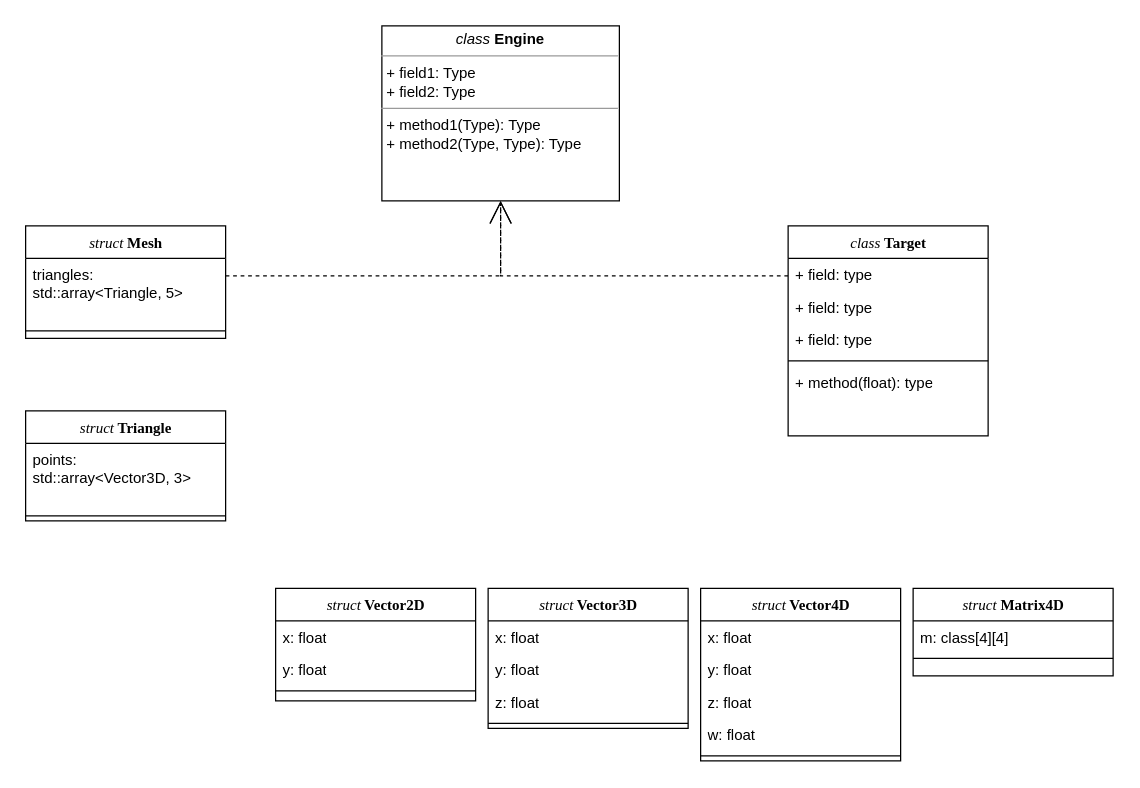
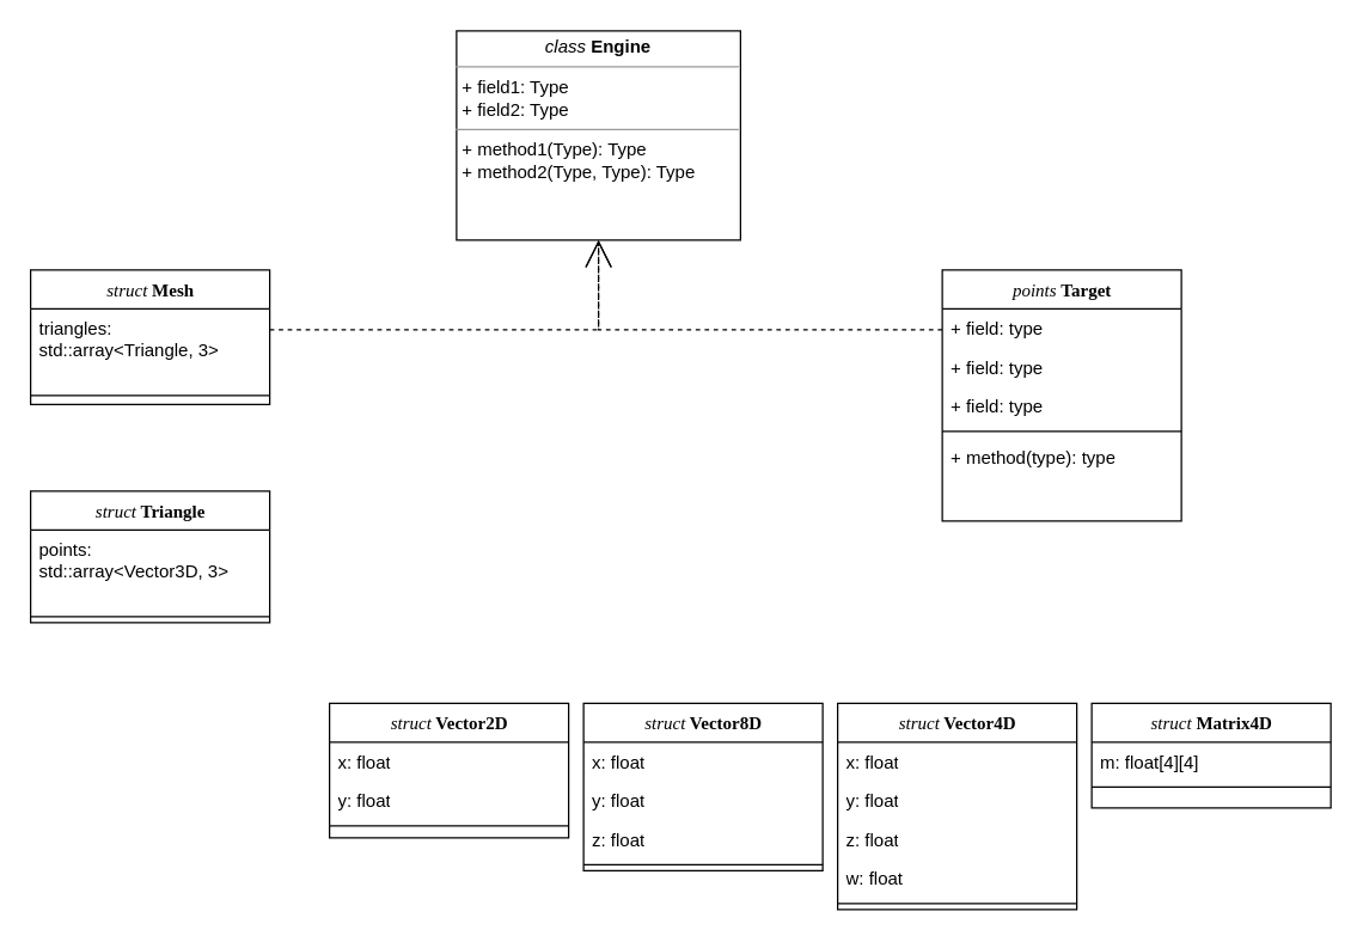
  <mxCell id="0" />
  <mxCell id="1" parent="0" />
  <mxCell id="2" style="edgeStyle=orthogonalEdgeStyle;rounded=0;html=1;dashed=1;labelBackgroundColor=none;startArrow=none;startFill=0;startSize=8;endArrow=open;endFill=0;endSize=16;fontFamily=Verdana;fontSize=12;" parent="1" source="3" target="17" edge="1"><mxGeometry relative="1" as="geometry"><Array as="points"><mxPoint x="400" y="220" /></Array></mxGeometry></mxCell>
- <mxCell id="3" value="&lt;i&gt;&lt;span style=&quot;font-weight: normal&quot;&gt;class&lt;/span&gt; &lt;/i&gt;Target" style="swimlane;html=1;fontStyle=1;align=center;verticalAlign=top;childLayout=stackLayout;horizontal=1;startSize=26;horizontalStack=0;resizeParent=1;resizeLast=0;collapsible=1;marginBottom=0;swimlaneFillColor=#ffffff;rounded=0;shadow=0;comic=0;labelBackgroundColor=none;strokeWidth=1;fillColor=none;fontFamily=Verdana;fontSize=12" parent="1" vertex="1"><mxGeometry x="630" y="180" width="160" height="168" as="geometry" /></mxCell>
+ <mxCell id="3" value="&lt;i&gt;&lt;span style=&quot;font-weight: normal&quot;&gt;points&lt;/span&gt; &lt;/i&gt;Target" style="swimlane;html=1;fontStyle=1;align=center;verticalAlign=top;childLayout=stackLayout;horizontal=1;startSize=26;horizontalStack=0;resizeParent=1;resizeLast=0;collapsible=1;marginBottom=0;swimlaneFillColor=#ffffff;rounded=0;shadow=0;comic=0;labelBackgroundColor=none;strokeWidth=1;fillColor=none;fontFamily=Verdana;fontSize=12" parent="1" vertex="1"><mxGeometry x="630" y="180" width="160" height="168" as="geometry" /></mxCell>
  <mxCell id="4" value="+ field: type" style="text;html=1;strokeColor=none;fillColor=none;align=left;verticalAlign=top;spacingLeft=4;spacingRight=4;whiteSpace=wrap;overflow=hidden;rotatable=0;points=[[0,0.5],[1,0.5]];portConstraint=eastwest;" parent="3" vertex="1"><mxGeometry y="26" width="160" height="26" as="geometry" /></mxCell>
  <mxCell id="5" value="+ field: type" style="text;html=1;strokeColor=none;fillColor=none;align=left;verticalAlign=top;spacingLeft=4;spacingRight=4;whiteSpace=wrap;overflow=hidden;rotatable=0;points=[[0,0.5],[1,0.5]];portConstraint=eastwest;" parent="3" vertex="1"><mxGeometry y="52" width="160" height="26" as="geometry" /></mxCell>
  <mxCell id="6" value="+ field: type" style="text;html=1;strokeColor=none;fillColor=none;align=left;verticalAlign=top;spacingLeft=4;spacingRight=4;whiteSpace=wrap;overflow=hidden;rotatable=0;points=[[0,0.5],[1,0.5]];portConstraint=eastwest;" parent="3" vertex="1"><mxGeometry y="78" width="160" height="26" as="geometry" /></mxCell>
  <mxCell id="7" value="" style="line;html=1;strokeWidth=1;fillColor=none;align=left;verticalAlign=middle;spacingTop=-1;spacingLeft=3;spacingRight=3;rotatable=0;labelPosition=right;points=[];portConstraint=eastwest;" parent="3" vertex="1"><mxGeometry y="104" width="160" height="8" as="geometry" /></mxCell>
- <mxCell id="8" value="+ method(float): type" style="text;html=1;strokeColor=none;fillColor=none;align=left;verticalAlign=top;spacingLeft=4;spacingRight=4;whiteSpace=wrap;overflow=hidden;rotatable=0;points=[[0,0.5],[1,0.5]];portConstraint=eastwest;" parent="3" vertex="1"><mxGeometry y="112" width="160" height="26" as="geometry" /></mxCell>
+ <mxCell id="8" value="+ method(type): type" style="text;html=1;strokeColor=none;fillColor=none;align=left;verticalAlign=top;spacingLeft=4;spacingRight=4;whiteSpace=wrap;overflow=hidden;rotatable=0;points=[[0,0.5],[1,0.5]];portConstraint=eastwest;" parent="3" vertex="1"><mxGeometry y="112" width="160" height="26" as="geometry" /></mxCell>
  <mxCell id="9" style="edgeStyle=orthogonalEdgeStyle;rounded=0;html=1;dashed=1;labelBackgroundColor=none;startArrow=none;startFill=0;startSize=8;endArrow=open;endFill=0;endSize=16;fontFamily=Verdana;fontSize=12;" parent="1" source="10" target="17" edge="1"><mxGeometry relative="1" as="geometry"><Array as="points"><mxPoint x="400" y="220" /></Array></mxGeometry></mxCell>
  <mxCell id="10" value="&lt;i&gt;&lt;span style=&quot;font-weight: normal&quot;&gt;struct&lt;/span&gt;&lt;/i&gt;&lt;b&gt; Mesh&lt;br&gt;&lt;/b&gt;" style="swimlane;html=1;fontStyle=1;align=center;verticalAlign=top;childLayout=stackLayout;horizontal=1;startSize=26;horizontalStack=0;resizeParent=1;resizeLast=0;collapsible=1;marginBottom=0;swimlaneFillColor=#ffffff;rounded=0;shadow=0;comic=0;labelBackgroundColor=none;strokeWidth=1;fillColor=none;fontFamily=Verdana;fontSize=12" parent="1" vertex="1"><mxGeometry x="20" y="180" width="160" height="90" as="geometry" /></mxCell>
- <mxCell id="11" value="&lt;div&gt;triangles: std::array&amp;lt;Triangle, 5&amp;gt;&lt;/div&gt;" style="text;html=1;strokeColor=none;fillColor=none;align=left;verticalAlign=top;spacingLeft=4;spacingRight=4;whiteSpace=wrap;overflow=hidden;rotatable=0;points=[[0,0.5],[1,0.5]];portConstraint=eastwest;" parent="10" vertex="1"><mxGeometry y="26" width="160" height="54" as="geometry" /></mxCell>
+ <mxCell id="11" value="&lt;div&gt;triangles: std::array&amp;lt;Triangle, 3&amp;gt;&lt;/div&gt;" style="text;html=1;strokeColor=none;fillColor=none;align=left;verticalAlign=top;spacingLeft=4;spacingRight=4;whiteSpace=wrap;overflow=hidden;rotatable=0;points=[[0,0.5],[1,0.5]];portConstraint=eastwest;" parent="10" vertex="1"><mxGeometry y="26" width="160" height="54" as="geometry" /></mxCell>
  <mxCell id="12" value="" style="line;html=1;strokeWidth=1;fillColor=none;align=left;verticalAlign=middle;spacingTop=-1;spacingLeft=3;spacingRight=3;rotatable=0;labelPosition=right;points=[];portConstraint=eastwest;" parent="10" vertex="1"><mxGeometry y="80" width="160" height="8" as="geometry" /></mxCell>
  <mxCell id="13" value="&lt;span style=&quot;font-weight: normal&quot;&gt;&lt;i&gt;struct&lt;/i&gt;&lt;/span&gt; Vector2D" style="swimlane;html=1;fontStyle=1;align=center;verticalAlign=top;childLayout=stackLayout;horizontal=1;startSize=26;horizontalStack=0;resizeParent=1;resizeLast=0;collapsible=1;marginBottom=0;swimlaneFillColor=#ffffff;rounded=0;shadow=0;comic=0;labelBackgroundColor=none;strokeWidth=1;fillColor=none;fontFamily=Verdana;fontSize=12" parent="1" vertex="1"><mxGeometry x="220" y="470" width="160" height="90" as="geometry" /></mxCell>
  <mxCell id="14" value="x: float" style="text;html=1;strokeColor=none;fillColor=none;align=left;verticalAlign=top;spacingLeft=4;spacingRight=4;whiteSpace=wrap;overflow=hidden;rotatable=0;points=[[0,0.5],[1,0.5]];portConstraint=eastwest;" parent="13" vertex="1"><mxGeometry y="26" width="160" height="26" as="geometry" /></mxCell>
  <mxCell id="15" value="y: float" style="text;html=1;strokeColor=none;fillColor=none;align=left;verticalAlign=top;spacingLeft=4;spacingRight=4;whiteSpace=wrap;overflow=hidden;rotatable=0;points=[[0,0.5],[1,0.5]];portConstraint=eastwest;" parent="13" vertex="1"><mxGeometry y="52" width="160" height="26" as="geometry" /></mxCell>
  <mxCell id="16" value="" style="line;html=1;strokeWidth=1;fillColor=none;align=left;verticalAlign=middle;spacingTop=-1;spacingLeft=3;spacingRight=3;rotatable=0;labelPosition=right;points=[];portConstraint=eastwest;" parent="13" vertex="1"><mxGeometry y="78" width="160" height="8" as="geometry" /></mxCell>
  <mxCell id="17" value="&lt;p style=&quot;margin: 0px ; margin-top: 4px ; text-align: center&quot;&gt;&lt;i&gt;class &lt;/i&gt;&lt;b&gt;Engine&lt;/b&gt;&lt;/p&gt;&lt;hr size=&quot;1&quot;&gt;&lt;p style=&quot;margin: 0px ; margin-left: 4px&quot;&gt;+ field1: Type&lt;br&gt;+ field2: Type&lt;/p&gt;&lt;hr size=&quot;1&quot;&gt;&lt;p style=&quot;margin: 0px ; margin-left: 4px&quot;&gt;+ method1(Type): Type&lt;br&gt;+ method2(Type, Type): Type&lt;/p&gt;" style="verticalAlign=top;align=left;overflow=fill;fontSize=12;fontFamily=Helvetica;html=1;rounded=0;shadow=0;comic=0;labelBackgroundColor=none;strokeWidth=1" parent="1" vertex="1"><mxGeometry x="305" y="20" width="190" height="140" as="geometry" /></mxCell>
  <mxCell id="18" value="&lt;i&gt;&lt;span style=&quot;font-weight: normal&quot;&gt;struct&lt;/span&gt;&lt;/i&gt;&lt;b&gt; Triangle&lt;/b&gt;" style="swimlane;html=1;fontStyle=1;align=center;verticalAlign=top;childLayout=stackLayout;horizontal=1;startSize=26;horizontalStack=0;resizeParent=1;resizeLast=0;collapsible=1;marginBottom=0;swimlaneFillColor=#ffffff;rounded=0;shadow=0;comic=0;labelBackgroundColor=none;strokeWidth=1;fillColor=none;fontFamily=Verdana;fontSize=12" vertex="1" parent="1"><mxGeometry x="20" y="328" width="160" height="88" as="geometry" /></mxCell>
  <mxCell id="19" value="&lt;div&gt;points:&lt;/div&gt;&lt;div&gt; std::array&amp;lt;Vector3D, 3&amp;gt;&lt;br&gt;&lt;/div&gt;" style="text;html=1;strokeColor=none;fillColor=none;align=left;verticalAlign=top;spacingLeft=4;spacingRight=4;whiteSpace=wrap;overflow=hidden;rotatable=0;points=[[0,0.5],[1,0.5]];portConstraint=eastwest;" vertex="1" parent="18"><mxGeometry y="26" width="160" height="54" as="geometry" /></mxCell>
  <mxCell id="20" value="" style="line;html=1;strokeWidth=1;fillColor=none;align=left;verticalAlign=middle;spacingTop=-1;spacingLeft=3;spacingRight=3;rotatable=0;labelPosition=right;points=[];portConstraint=eastwest;" vertex="1" parent="18"><mxGeometry y="80" width="160" height="8" as="geometry" /></mxCell>
- <mxCell id="21" value="&lt;span style=&quot;font-weight: normal&quot;&gt;&lt;i&gt;struct&lt;/i&gt;&lt;/span&gt; Vector3D" style="swimlane;html=1;fontStyle=1;align=center;verticalAlign=top;childLayout=stackLayout;horizontal=1;startSize=26;horizontalStack=0;resizeParent=1;resizeLast=0;collapsible=1;marginBottom=0;swimlaneFillColor=#ffffff;rounded=0;shadow=0;comic=0;labelBackgroundColor=none;strokeWidth=1;fillColor=none;fontFamily=Verdana;fontSize=12" vertex="1" parent="1"><mxGeometry x="390" y="470" width="160" height="112" as="geometry" /></mxCell>
+ <mxCell id="21" value="&lt;span style=&quot;font-weight: normal&quot;&gt;&lt;i&gt;struct&lt;/i&gt;&lt;/span&gt; Vector8D" style="swimlane;html=1;fontStyle=1;align=center;verticalAlign=top;childLayout=stackLayout;horizontal=1;startSize=26;horizontalStack=0;resizeParent=1;resizeLast=0;collapsible=1;marginBottom=0;swimlaneFillColor=#ffffff;rounded=0;shadow=0;comic=0;labelBackgroundColor=none;strokeWidth=1;fillColor=none;fontFamily=Verdana;fontSize=12" vertex="1" parent="1"><mxGeometry x="390" y="470" width="160" height="112" as="geometry" /></mxCell>
  <mxCell id="22" value="x: float" style="text;html=1;strokeColor=none;fillColor=none;align=left;verticalAlign=top;spacingLeft=4;spacingRight=4;whiteSpace=wrap;overflow=hidden;rotatable=0;points=[[0,0.5],[1,0.5]];portConstraint=eastwest;" vertex="1" parent="21"><mxGeometry y="26" width="160" height="26" as="geometry" /></mxCell>
  <mxCell id="23" value="y: float" style="text;html=1;strokeColor=none;fillColor=none;align=left;verticalAlign=top;spacingLeft=4;spacingRight=4;whiteSpace=wrap;overflow=hidden;rotatable=0;points=[[0,0.5],[1,0.5]];portConstraint=eastwest;" vertex="1" parent="21"><mxGeometry y="52" width="160" height="26" as="geometry" /></mxCell>
  <mxCell id="24" value="z: float" style="text;html=1;strokeColor=none;fillColor=none;align=left;verticalAlign=top;spacingLeft=4;spacingRight=4;whiteSpace=wrap;overflow=hidden;rotatable=0;points=[[0,0.5],[1,0.5]];portConstraint=eastwest;" vertex="1" parent="21"><mxGeometry y="78" width="160" height="26" as="geometry" /></mxCell>
  <mxCell id="25" value="" style="line;html=1;strokeWidth=1;fillColor=none;align=left;verticalAlign=middle;spacingTop=-1;spacingLeft=3;spacingRight=3;rotatable=0;labelPosition=right;points=[];portConstraint=eastwest;" vertex="1" parent="21"><mxGeometry y="104" width="160" height="8" as="geometry" /></mxCell>
  <mxCell id="26" value="&lt;span style=&quot;font-weight: normal&quot;&gt;&lt;i&gt;struct&lt;/i&gt;&lt;/span&gt; Vector4D" style="swimlane;html=1;fontStyle=1;align=center;verticalAlign=top;childLayout=stackLayout;horizontal=1;startSize=26;horizontalStack=0;resizeParent=1;resizeLast=0;collapsible=1;marginBottom=0;swimlaneFillColor=#ffffff;rounded=0;shadow=0;comic=0;labelBackgroundColor=none;strokeWidth=1;fillColor=none;fontFamily=Verdana;fontSize=12" vertex="1" parent="1"><mxGeometry x="560" y="470" width="160" height="138" as="geometry" /></mxCell>
  <mxCell id="27" value="x: float" style="text;html=1;strokeColor=none;fillColor=none;align=left;verticalAlign=top;spacingLeft=4;spacingRight=4;whiteSpace=wrap;overflow=hidden;rotatable=0;points=[[0,0.5],[1,0.5]];portConstraint=eastwest;" vertex="1" parent="26"><mxGeometry y="26" width="160" height="26" as="geometry" /></mxCell>
  <mxCell id="28" value="y: float" style="text;html=1;strokeColor=none;fillColor=none;align=left;verticalAlign=top;spacingLeft=4;spacingRight=4;whiteSpace=wrap;overflow=hidden;rotatable=0;points=[[0,0.5],[1,0.5]];portConstraint=eastwest;" vertex="1" parent="26"><mxGeometry y="52" width="160" height="26" as="geometry" /></mxCell>
  <mxCell id="29" value="z: float" style="text;html=1;strokeColor=none;fillColor=none;align=left;verticalAlign=top;spacingLeft=4;spacingRight=4;whiteSpace=wrap;overflow=hidden;rotatable=0;points=[[0,0.5],[1,0.5]];portConstraint=eastwest;" vertex="1" parent="26"><mxGeometry y="78" width="160" height="26" as="geometry" /></mxCell>
  <mxCell id="30" value="w: float" style="text;html=1;strokeColor=none;fillColor=none;align=left;verticalAlign=top;spacingLeft=4;spacingRight=4;whiteSpace=wrap;overflow=hidden;rotatable=0;points=[[0,0.5],[1,0.5]];portConstraint=eastwest;" vertex="1" parent="26"><mxGeometry y="104" width="160" height="26" as="geometry" /></mxCell>
  <mxCell id="31" value="" style="line;html=1;strokeWidth=1;fillColor=none;align=left;verticalAlign=middle;spacingTop=-1;spacingLeft=3;spacingRight=3;rotatable=0;labelPosition=right;points=[];portConstraint=eastwest;" vertex="1" parent="26"><mxGeometry y="130" width="160" height="8" as="geometry" /></mxCell>
  <mxCell id="32" value="&lt;span style=&quot;font-weight: normal&quot;&gt;&lt;i&gt;struct&lt;/i&gt;&lt;/span&gt; Matrix4D" style="swimlane;html=1;fontStyle=1;align=center;verticalAlign=top;childLayout=stackLayout;horizontal=1;startSize=26;horizontalStack=0;resizeParent=1;resizeLast=0;collapsible=1;marginBottom=0;swimlaneFillColor=#ffffff;rounded=0;shadow=0;comic=0;labelBackgroundColor=none;strokeWidth=1;fillColor=none;fontFamily=Verdana;fontSize=12" vertex="1" parent="1"><mxGeometry x="730" y="470" width="160" height="70" as="geometry" /></mxCell>
- <mxCell id="33" value="m: class[4][4]" style="text;html=1;strokeColor=none;fillColor=none;align=left;verticalAlign=top;spacingLeft=4;spacingRight=4;whiteSpace=wrap;overflow=hidden;rotatable=0;points=[[0,0.5],[1,0.5]];portConstraint=eastwest;" vertex="1" parent="32"><mxGeometry y="26" width="160" height="26" as="geometry" /></mxCell>
+ <mxCell id="33" value="m: float[4][4]" style="text;html=1;strokeColor=none;fillColor=none;align=left;verticalAlign=top;spacingLeft=4;spacingRight=4;whiteSpace=wrap;overflow=hidden;rotatable=0;points=[[0,0.5],[1,0.5]];portConstraint=eastwest;" vertex="1" parent="32"><mxGeometry y="26" width="160" height="26" as="geometry" /></mxCell>
  <mxCell id="34" value="" style="line;html=1;strokeWidth=1;fillColor=none;align=left;verticalAlign=middle;spacingTop=-1;spacingLeft=3;spacingRight=3;rotatable=0;labelPosition=right;points=[];portConstraint=eastwest;" vertex="1" parent="32"><mxGeometry y="52" width="160" height="8" as="geometry" /></mxCell>
